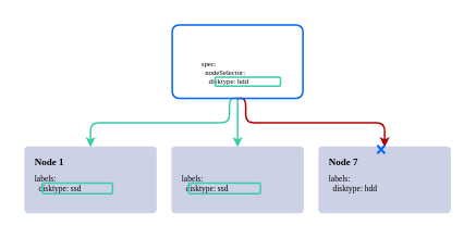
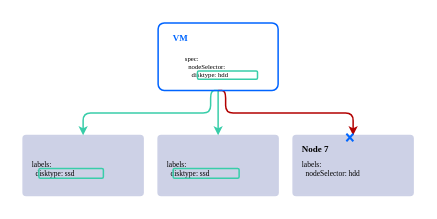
  <mxCell id="0" />
  <mxCell id="1" parent="0" />
  <mxCell id="2" value="" style="rounded=0;whiteSpace=wrap;html=1;fontFamily=JetBrains Mono;fontSource=https%3A%2F%2Ffonts.googleapis.com%2Fcss%3Ffamily%3DJetBrains%2BMono;fontSize=14;fillColor=#FFFFFF;strokeColor=none;" parent="1" vertex="1"><mxGeometry x="20" y="20" width="540" height="250" as="geometry" /></mxCell>
  <mxCell id="3" value="" style="rounded=1;whiteSpace=wrap;html=1;fillColor=#cdd1e6;strokeColor=#cdd1e6;arcSize=5;strokeWidth=2;fontFamily=JetBrains Mono;fontSource=https%3A%2F%2Ffonts.googleapis.com%2Fcss%3Ffamily%3DJetBrains%2BMono;fillStyle=auto;" parent="1" vertex="1"><mxGeometry x="30" y="180" width="160" height="80" as="geometry" /></mxCell>
- <mxCell id="4" value="Node 1" style="text;html=1;strokeColor=none;fillColor=none;align=left;verticalAlign=middle;whiteSpace=wrap;rounded=0;fontColor=default;strokeWidth=2;fontFamily=JetBrains Mono;fontSource=https%3A%2F%2Ffonts.googleapis.com%2Fcss%3Ffamily%3DJetBrains%2BMono;fontSize=12;fontStyle=1;" parent="1" vertex="1"><mxGeometry x="40" y="189" width="60" height="20" as="geometry" /></mxCell>
  <mxCell id="5" value="" style="rounded=1;whiteSpace=wrap;html=1;fillColor=#cdd1e6;strokeColor=#cdd1e6;arcSize=5;strokeWidth=2;fontFamily=JetBrains Mono;fontSource=https%3A%2F%2Ffonts.googleapis.com%2Fcss%3Ffamily%3DJetBrains%2BMono;fillStyle=auto;" parent="1" vertex="1"><mxGeometry x="210" y="180" width="160" height="80" as="geometry" /></mxCell>
  <mxCell id="6" value="" style="rounded=1;whiteSpace=wrap;html=1;fillColor=#cdd1e6;strokeColor=#cdd1e6;arcSize=5;strokeWidth=2;fontFamily=JetBrains Mono;fontSource=https%3A%2F%2Ffonts.googleapis.com%2Fcss%3Ffamily%3DJetBrains%2BMono;fillStyle=auto;" parent="1" vertex="1"><mxGeometry x="390" y="180" width="160" height="80" as="geometry" /></mxCell>
  <mxCell id="7" value="Node 7" style="text;html=1;strokeColor=none;fillColor=none;align=left;verticalAlign=middle;whiteSpace=wrap;rounded=0;fontColor=default;strokeWidth=2;fontFamily=JetBrains Mono;fontSource=https%3A%2F%2Ffonts.googleapis.com%2Fcss%3Ffamily%3DJetBrains%2BMono;fontSize=12;fontStyle=1;" parent="1" vertex="1"><mxGeometry x="400" y="189" width="60" height="20" as="geometry" /></mxCell>
  <mxCell id="8" style="edgeStyle=orthogonalEdgeStyle;html=1;exitX=0.5;exitY=1;exitDx=0;exitDy=0;entryX=0.5;entryY=0;entryDx=0;entryDy=0;fontFamily=JetBrains Mono;fontSource=https%3A%2F%2Ffonts.googleapis.com%2Fcss%3Ffamily%3DJetBrains%2BMono;fontSize=9;fontColor=#000000;fillColor=#60a917;strokeColor=#38cda9;strokeWidth=2;" parent="1" source="11" target="3" edge="1"><mxGeometry relative="1" as="geometry"><Array as="points"><mxPoint x="280" y="120" /><mxPoint x="280" y="150" /><mxPoint x="110" y="150" /></Array></mxGeometry></mxCell>
  <mxCell id="9" style="edgeStyle=orthogonalEdgeStyle;html=1;exitX=0.5;exitY=1;exitDx=0;exitDy=0;entryX=0.5;entryY=0;entryDx=0;entryDy=0;strokeWidth=2;fontFamily=JetBrains Mono;fontSource=https%3A%2F%2Ffonts.googleapis.com%2Fcss%3Ffamily%3DJetBrains%2BMono;fontSize=9;fontColor=#000000;fillColor=#60a917;strokeColor=#38cda9;" parent="1" source="11" target="5" edge="1"><mxGeometry relative="1" as="geometry" /></mxCell>
  <mxCell id="10" style="edgeStyle=orthogonalEdgeStyle;html=1;exitX=0.5;exitY=1;exitDx=0;exitDy=0;entryX=0.5;entryY=0;entryDx=0;entryDy=0;strokeWidth=2;fontFamily=JetBrains Mono;fontSource=https%3A%2F%2Ffonts.googleapis.com%2Fcss%3Ffamily%3DJetBrains%2BMono;fontSize=9;fontColor=#000000;fillColor=#e51400;strokeColor=#B20000;" parent="1" source="11" target="6" edge="1"><mxGeometry relative="1" as="geometry"><Array as="points"><mxPoint x="300" y="120" /><mxPoint x="300" y="150" /><mxPoint x="470" y="150" /></Array></mxGeometry></mxCell>
  <mxCell id="11" value="" style="rounded=1;whiteSpace=wrap;html=1;strokeColor=#0064ff;strokeWidth=2;fontFamily=JetBrains Mono;fontSource=https%3A%2F%2Ffonts.googleapis.com%2Fcss%3Ffamily%3DJetBrains%2BMono;fontSize=12;fontColor=#ffffff;fillColor=none;arcSize=9;" parent="1" vertex="1"><mxGeometry x="210" y="30" width="160" height="90" as="geometry" /></mxCell>
  <mxCell id="12" value="labels:&lt;br style=&quot;font-size: 10px;&quot;&gt;&amp;nbsp; disktype: ssd" style="text;html=1;strokeColor=none;fillColor=none;align=left;verticalAlign=middle;whiteSpace=wrap;rounded=0;labelBackgroundColor=none;fontColor=#000000;fontFamily=JetBrains Mono;fontSource=https%3A%2F%2Ffonts.googleapis.com%2Fcss%3Ffamily%3DJetBrains%2BMono;fontSize=10;" parent="1" vertex="1"><mxGeometry x="40" y="209" width="130" height="30" as="geometry" /></mxCell>
  <mxCell id="13" value="labels:&lt;br style=&quot;font-size: 10px;&quot;&gt;&amp;nbsp; disktype: ssd" style="text;html=1;strokeColor=none;fillColor=none;align=left;verticalAlign=middle;whiteSpace=wrap;rounded=0;labelBackgroundColor=none;fontColor=#000000;fontFamily=JetBrains Mono;fontSource=https%3A%2F%2Ffonts.googleapis.com%2Fcss%3Ffamily%3DJetBrains%2BMono;fontSize=10;" parent="1" vertex="1"><mxGeometry x="220" y="209" width="130" height="30" as="geometry" /></mxCell>
- <mxCell id="14" value="labels:&lt;br style=&quot;font-size: 10px;&quot;&gt;&amp;nbsp; disktype: hdd" style="text;html=1;strokeColor=none;fillColor=none;align=left;verticalAlign=middle;whiteSpace=wrap;rounded=0;labelBackgroundColor=none;fontColor=#000000;fontFamily=JetBrains Mono;fontSource=https%3A%2F%2Ffonts.googleapis.com%2Fcss%3Ffamily%3DJetBrains%2BMono;fontSize=10;" parent="1" vertex="1"><mxGeometry x="400" y="209" width="130" height="30" as="geometry" /></mxCell>
+ <mxCell id="14" value="labels:&lt;br style=&quot;font-size: 10px;&quot;&gt;&amp;nbsp; nodeSelector: hdd" style="text;html=1;strokeColor=none;fillColor=none;align=left;verticalAlign=middle;whiteSpace=wrap;rounded=0;labelBackgroundColor=none;fontColor=#000000;fontFamily=JetBrains Mono;fontSource=https%3A%2F%2Ffonts.googleapis.com%2Fcss%3Ffamily%3DJetBrains%2BMono;fontSize=10;" parent="1" vertex="1"><mxGeometry x="400" y="209" width="130" height="30" as="geometry" /></mxCell>
+ <mxCell id="15" value="VM" style="text;html=1;strokeColor=none;fillColor=none;align=left;verticalAlign=middle;whiteSpace=wrap;rounded=0;fontColor=#0066ff;strokeWidth=2;fontFamily=JetBrains Mono;fontSource=https%3A%2F%2Ffonts.googleapis.com%2Fcss%3Ffamily%3DJetBrains%2BMono;fontSize=12;fontStyle=1" parent="1" vertex="1"><mxGeometry x="227.5" y="40" width="60" height="20" as="geometry" /></mxCell>
  <mxCell id="16" value="spec:&#10;  nodeSelector:&#10;    disktype: hdd" style="text;strokeColor=none;fillColor=none;align=left;verticalAlign=top;whiteSpace=wrap;rounded=0;labelBackgroundColor=none;fontFamily=JetBrains Mono;fontSource=https%3A%2F%2Ffonts.googleapis.com%2Fcss%3Ffamily%3DJetBrains%2BMono;fontColor=#000000;fontSize=9;spacing=3;horizontal=1;" parent="1" vertex="1"><mxGeometry x="242.5" y="65" width="100" height="50" as="geometry" /></mxCell>
  <mxCell id="17" value="" style="rounded=1;whiteSpace=wrap;html=1;labelBackgroundColor=none;strokeColor=#38cda9;fontFamily=JetBrains Mono;fontSource=https%3A%2F%2Ffonts.googleapis.com%2Fcss%3Ffamily%3DJetBrains%2BMono;fontSize=9;fontColor=#000000;fillColor=none;strokeWidth=2;" parent="1" vertex="1"><mxGeometry x="262.5" y="94" width="80" height="11" as="geometry" /></mxCell>
  <mxCell id="18" value="" style="rounded=1;whiteSpace=wrap;html=1;labelBackgroundColor=none;strokeColor=#38cda9;fontFamily=JetBrains Mono;fontSource=https%3A%2F%2Ffonts.googleapis.com%2Fcss%3Ffamily%3DJetBrains%2BMono;fontSize=9;fontColor=#000000;fillColor=none;strokeWidth=2;" parent="1" vertex="1"><mxGeometry x="230" y="224" width="88" height="13" as="geometry" /></mxCell>
  <mxCell id="19" value="" style="rounded=1;whiteSpace=wrap;html=1;labelBackgroundColor=none;strokeColor=#38cda9;fontFamily=JetBrains Mono;fontSource=https%3A%2F%2Ffonts.googleapis.com%2Fcss%3Ffamily%3DJetBrains%2BMono;fontSize=9;fontColor=#000000;fillColor=none;strokeWidth=2;" parent="1" vertex="1"><mxGeometry x="51" y="224" width="86" height="13" as="geometry" /></mxCell>
  <mxCell id="20" value="❌" style="text;whiteSpace=wrap;html=1;fontSize=16;fontColor=#0066FF;" parent="1" vertex="1"><mxGeometry x="458" y="167" width="22" height="23" as="geometry" /></mxCell>
